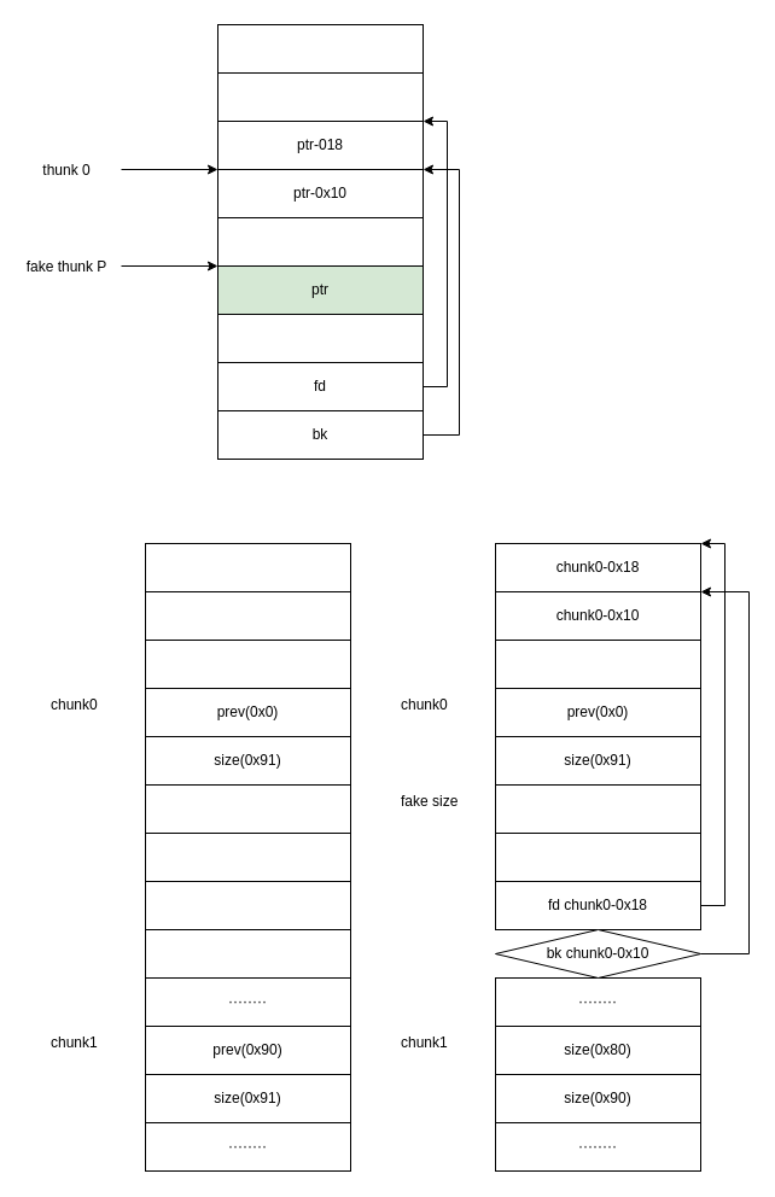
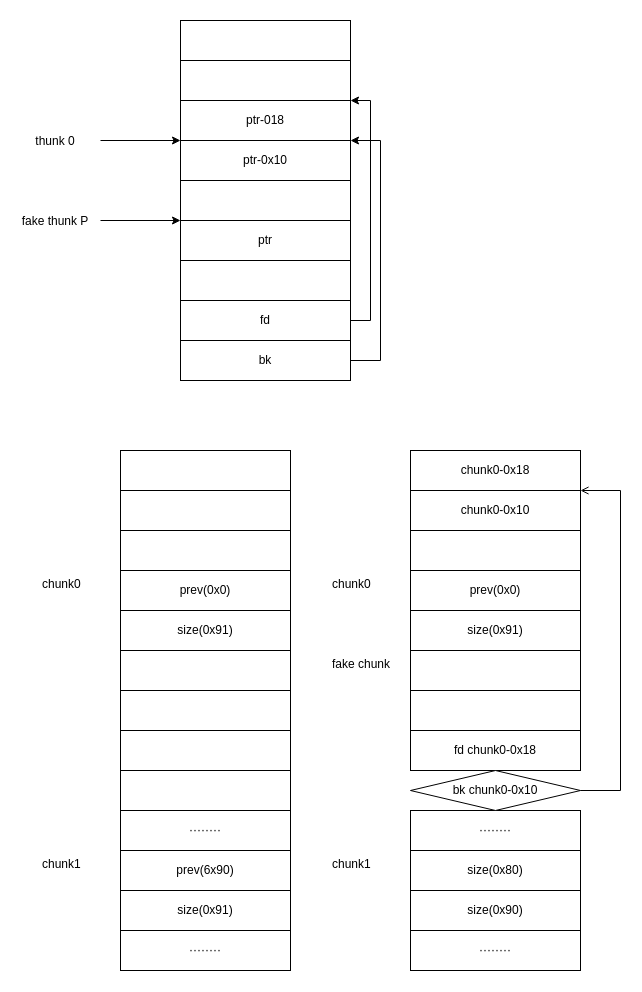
  <mxCell id="0" />
  <mxCell id="1" parent="0" />
- <mxCell id="2" value="ptr" style="rounded=0;whiteSpace=wrap;html=1;fillColor=#d5e8d4;" vertex="1" parent="1"><mxGeometry x="180" y="220" width="170" height="40" as="geometry" /></mxCell>
+ <mxCell id="2" value="ptr" style="rounded=0;whiteSpace=wrap;html=1;" vertex="1" parent="1"><mxGeometry x="180" y="220" width="170" height="40" as="geometry" /></mxCell>
  <mxCell id="3" value="" style="rounded=0;whiteSpace=wrap;html=1;" vertex="1" parent="1"><mxGeometry x="180" y="260" width="170" height="40" as="geometry" /></mxCell>
  <mxCell id="4" value="" style="endArrow=classic;html=1;rounded=0;entryX=0;entryY=0;entryDx=0;entryDy=0;" edge="1" parent="1" target="2"><mxGeometry width="50" height="50" relative="1" as="geometry"><mxPoint x="100" y="220" as="sourcePoint" /><mxPoint x="110" y="250" as="targetPoint" /></mxGeometry></mxCell>
  <mxCell id="5" value="fake thunk &lt;span style=&quot;white-space: pre&quot;&gt;P&lt;/span&gt;" style="text;html=1;strokeColor=none;fillColor=none;align=center;verticalAlign=middle;whiteSpace=wrap;rounded=0;" vertex="1" parent="1"><mxGeometry x="20" y="206" width="70" height="30" as="geometry" /></mxCell>
  <mxCell id="6" value="" style="rounded=0;whiteSpace=wrap;html=1;" vertex="1" parent="1"><mxGeometry x="180" y="180" width="170" height="40" as="geometry" /></mxCell>
  <mxCell id="7" value="ptr-0x10" style="rounded=0;whiteSpace=wrap;html=1;" vertex="1" parent="1"><mxGeometry x="180" y="140" width="170" height="40" as="geometry" /></mxCell>
  <mxCell id="8" value="thunk 0" style="text;html=1;strokeColor=none;fillColor=none;align=center;verticalAlign=middle;whiteSpace=wrap;rounded=0;" vertex="1" parent="1"><mxGeometry x="20" y="126" width="70" height="30" as="geometry" /></mxCell>
  <mxCell id="9" value="" style="endArrow=classic;html=1;rounded=0;entryX=0;entryY=0;entryDx=0;entryDy=0;" edge="1" parent="1"><mxGeometry width="50" height="50" relative="1" as="geometry"><mxPoint x="100" y="140" as="sourcePoint" /><mxPoint x="180" y="140" as="targetPoint" /></mxGeometry></mxCell>
  <mxCell id="10" style="edgeStyle=orthogonalEdgeStyle;rounded=0;orthogonalLoop=1;jettySize=auto;html=1;exitX=1;exitY=0.5;exitDx=0;exitDy=0;entryX=1;entryY=1;entryDx=0;entryDy=0;" edge="1" parent="1" source="11" target="15"><mxGeometry relative="1" as="geometry"><Array as="points"><mxPoint x="370" y="320" /><mxPoint x="370" y="100" /></Array></mxGeometry></mxCell>
  <mxCell id="11" value="fd" style="rounded=0;whiteSpace=wrap;html=1;" vertex="1" parent="1"><mxGeometry x="180" y="300" width="170" height="40" as="geometry" /></mxCell>
  <mxCell id="12" style="edgeStyle=orthogonalEdgeStyle;rounded=0;orthogonalLoop=1;jettySize=auto;html=1;exitX=1;exitY=0.5;exitDx=0;exitDy=0;entryX=1;entryY=1;entryDx=0;entryDy=0;" edge="1" parent="1" source="13" target="14"><mxGeometry relative="1" as="geometry"><Array as="points"><mxPoint x="380" y="360" /><mxPoint x="380" y="140" /></Array></mxGeometry></mxCell>
  <mxCell id="13" value="bk" style="rounded=0;whiteSpace=wrap;html=1;" vertex="1" parent="1"><mxGeometry x="180" y="340" width="170" height="40" as="geometry" /></mxCell>
  <mxCell id="14" value="ptr-018" style="rounded=0;whiteSpace=wrap;html=1;" vertex="1" parent="1"><mxGeometry x="180" y="100" width="170" height="40" as="geometry" /></mxCell>
  <mxCell id="15" value="" style="rounded=0;whiteSpace=wrap;html=1;" vertex="1" parent="1"><mxGeometry x="180" y="60" width="170" height="40" as="geometry" /></mxCell>
  <mxCell id="16" value="" style="rounded=0;whiteSpace=wrap;html=1;" vertex="1" parent="1"><mxGeometry x="180" y="20" width="170" height="40" as="geometry" /></mxCell>
  <mxCell id="17" value="chunk0" style="text;whiteSpace=wrap;html=1;" vertex="1" parent="1"><mxGeometry x="40" y="570" width="80" height="30" as="geometry" /></mxCell>
  <mxCell id="18" value="" style="rounded=0;whiteSpace=wrap;html=1;" vertex="1" parent="1"><mxGeometry x="120" y="690" width="170" height="40" as="geometry" /></mxCell>
  <mxCell id="19" value="········" style="rounded=0;whiteSpace=wrap;html=1;" vertex="1" parent="1"><mxGeometry x="120" y="810" width="170" height="40" as="geometry" /></mxCell>
  <mxCell id="20" value="" style="rounded=0;whiteSpace=wrap;html=1;" vertex="1" parent="1"><mxGeometry x="120" y="730" width="170" height="40" as="geometry" /></mxCell>
  <mxCell id="21" value="chunk1" style="text;whiteSpace=wrap;html=1;" vertex="1" parent="1"><mxGeometry x="40" y="850" width="80" height="30" as="geometry" /></mxCell>
  <mxCell id="22" value="size(0x91)" style="rounded=0;whiteSpace=wrap;html=1;" vertex="1" parent="1"><mxGeometry x="120" y="890" width="170" height="40" as="geometry" /></mxCell>
- <mxCell id="23" value="prev(0x90)" style="rounded=0;whiteSpace=wrap;html=1;" vertex="1" parent="1"><mxGeometry x="120" y="850" width="170" height="40" as="geometry" /></mxCell>
+ <mxCell id="23" value="prev(6x90)" style="rounded=0;whiteSpace=wrap;html=1;" vertex="1" parent="1"><mxGeometry x="120" y="850" width="170" height="40" as="geometry" /></mxCell>
  <mxCell id="24" value="········" style="rounded=0;whiteSpace=wrap;html=1;" vertex="1" parent="1"><mxGeometry x="120" y="930" width="170" height="40" as="geometry" /></mxCell>
  <mxCell id="25" value="prev(0x0)" style="rounded=0;whiteSpace=wrap;html=1;" vertex="1" parent="1"><mxGeometry x="120" y="570" width="170" height="40" as="geometry" /></mxCell>
  <mxCell id="26" value="size(0x91)" style="rounded=0;whiteSpace=wrap;html=1;" vertex="1" parent="1"><mxGeometry x="120" y="610" width="170" height="40" as="geometry" /></mxCell>
  <mxCell id="27" value="" style="rounded=0;whiteSpace=wrap;html=1;" vertex="1" parent="1"><mxGeometry x="120" y="650" width="170" height="40" as="geometry" /></mxCell>
  <mxCell id="28" value="" style="rounded=0;whiteSpace=wrap;html=1;" vertex="1" parent="1"><mxGeometry x="120" y="770" width="170" height="40" as="geometry" /></mxCell>
  <mxCell id="29" value="chunk0" style="text;whiteSpace=wrap;html=1;" vertex="1" parent="1"><mxGeometry x="330" y="570" width="80" height="30" as="geometry" /></mxCell>
  <mxCell id="30" value="" style="rounded=0;whiteSpace=wrap;html=1;" vertex="1" parent="1"><mxGeometry x="410" y="690" width="170" height="40" as="geometry" /></mxCell>
  <mxCell id="31" value="········" style="rounded=0;whiteSpace=wrap;html=1;" vertex="1" parent="1"><mxGeometry x="410" y="810" width="170" height="40" as="geometry" /></mxCell>
- <mxCell id="32" style="edgeStyle=orthogonalEdgeStyle;rounded=0;orthogonalLoop=1;jettySize=auto;html=1;exitX=1;exitY=0.5;exitDx=0;exitDy=0;entryX=1;entryY=0;entryDx=0;entryDy=0;" edge="1" parent="1" source="33" target="49"><mxGeometry relative="1" as="geometry"><Array as="points"><mxPoint x="600" y="750" /><mxPoint x="600" y="450" /></Array></mxGeometry></mxCell>
  <mxCell id="33" value="fd&amp;nbsp;&lt;span style=&quot;text-align: left&quot;&gt;chunk0-0x18&lt;/span&gt;" style="rounded=0;whiteSpace=wrap;html=1;" vertex="1" parent="1"><mxGeometry x="410" y="730" width="170" height="40" as="geometry" /></mxCell>
  <mxCell id="34" value="chunk1" style="text;whiteSpace=wrap;html=1;" vertex="1" parent="1"><mxGeometry x="330" y="850" width="80" height="30" as="geometry" /></mxCell>
  <mxCell id="35" value="size(0x90)" style="rounded=0;whiteSpace=wrap;html=1;" vertex="1" parent="1"><mxGeometry x="410" y="890" width="170" height="40" as="geometry" /></mxCell>
  <mxCell id="36" value="size(0x80)" style="rounded=0;whiteSpace=wrap;html=1;" vertex="1" parent="1"><mxGeometry x="410" y="850" width="170" height="40" as="geometry" /></mxCell>
  <mxCell id="37" value="········" style="rounded=0;whiteSpace=wrap;html=1;" vertex="1" parent="1"><mxGeometry x="410" y="930" width="170" height="40" as="geometry" /></mxCell>
  <mxCell id="38" value="prev(0x0)" style="rounded=0;whiteSpace=wrap;html=1;" vertex="1" parent="1"><mxGeometry x="410" y="570" width="170" height="40" as="geometry" /></mxCell>
  <mxCell id="39" value="size(0x91)" style="rounded=0;whiteSpace=wrap;html=1;" vertex="1" parent="1"><mxGeometry x="410" y="610" width="170" height="40" as="geometry" /></mxCell>
  <mxCell id="40" value="" style="rounded=0;whiteSpace=wrap;html=1;" vertex="1" parent="1"><mxGeometry x="410" y="650" width="170" height="40" as="geometry" /></mxCell>
- <mxCell id="41" style="edgeStyle=orthogonalEdgeStyle;rounded=0;orthogonalLoop=1;jettySize=auto;html=1;exitX=1;exitY=0.5;exitDx=0;exitDy=0;entryX=1;entryY=1;entryDx=0;entryDy=0;" edge="1" parent="1" source="42" target="49"><mxGeometry relative="1" as="geometry"><Array as="points"><mxPoint x="620" y="790" /><mxPoint x="620" y="490" /></Array></mxGeometry></mxCell>
+ <mxCell id="41" style="edgeStyle=orthogonalEdgeStyle;rounded=0;orthogonalLoop=1;jettySize=auto;html=1;exitX=1;exitY=0.5;exitDx=0;exitDy=0;entryX=1;entryY=1;entryDx=0;entryDy=0;endArrow=open;" edge="1" parent="1" source="42" target="49"><mxGeometry relative="1" as="geometry"><Array as="points"><mxPoint x="620" y="790" /><mxPoint x="620" y="490" /></Array></mxGeometry></mxCell>
  <mxCell id="42" value="bk&amp;nbsp;&lt;span style=&quot;text-align: left&quot;&gt;chunk0-0x10&lt;/span&gt;" style="rhombus;whiteSpace=wrap;html=1;" vertex="1" parent="1"><mxGeometry x="410" y="770" width="170" height="40" as="geometry" /></mxCell>
- <mxCell id="43" value="fake size" style="text;whiteSpace=wrap;html=1;" vertex="1" parent="1"><mxGeometry x="330" y="650" width="80" height="30" as="geometry" /></mxCell>
+ <mxCell id="43" value="fake chunk" style="text;whiteSpace=wrap;html=1;" vertex="1" parent="1"><mxGeometry x="330" y="650" width="80" height="30" as="geometry" /></mxCell>
  <mxCell id="44" value="" style="rounded=0;whiteSpace=wrap;html=1;" vertex="1" parent="1"><mxGeometry x="120" y="530" width="170" height="40" as="geometry" /></mxCell>
  <mxCell id="45" value="" style="rounded=0;whiteSpace=wrap;html=1;" vertex="1" parent="1"><mxGeometry x="120" y="490" width="170" height="40" as="geometry" /></mxCell>
  <mxCell id="46" value="" style="rounded=0;whiteSpace=wrap;html=1;" vertex="1" parent="1"><mxGeometry x="120" y="450" width="170" height="40" as="geometry" /></mxCell>
  <mxCell id="47" value="" style="rounded=0;whiteSpace=wrap;html=1;" vertex="1" parent="1"><mxGeometry x="410" y="530" width="170" height="40" as="geometry" /></mxCell>
  <mxCell id="48" value="&lt;span style=&quot;text-align: left&quot;&gt;chunk0-0x10&lt;/span&gt;" style="rounded=0;whiteSpace=wrap;html=1;" vertex="1" parent="1"><mxGeometry x="410" y="490" width="170" height="40" as="geometry" /></mxCell>
  <mxCell id="49" value="&lt;span style=&quot;text-align: left&quot;&gt;chunk0-0x18&lt;/span&gt;" style="rounded=0;whiteSpace=wrap;html=1;" vertex="1" parent="1"><mxGeometry x="410" y="450" width="170" height="40" as="geometry" /></mxCell>
